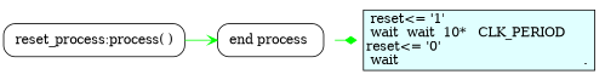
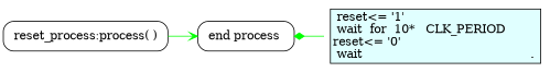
  digraph {
    concentrate=true
    rankdir=LR
    node [shape=box style=rounded]
    edge [color=green]
    n1 [label=< <TABLE BORDER="0" CELLBORDER="0" CELLSPACING="0" CELLPADDING="0" >  <TR><TD BGCOLOR="white"> reset_process:process( ) </TD></TR></TABLE>>]
    n2 [label=< <TABLE BORDER="0" CELLBORDER="0" CELLSPACING="0" CELLPADDING="0" >  <TR><TD BGCOLOR="white"> end process  </TD></TR></TABLE>>]
-   n3 [label=< <TABLE BORDER="0" CELLBORDER="1" CELLSPACING="0" CELLPADDING="2" >  <TR><TD BGCOLOR="lightcyan" > reset&lt;= &#39;1&#39;<BR ALIGN="LEFT"/> wait  wait  10*   CLK_PERIOD<BR ALIGN="LEFT"/>reset&lt;= &#39;0&#39;<BR ALIGN="LEFT"/> wait                                             . </TD></TR></TABLE>> margin=0.1 shape=none style=""]
+   n3 [label=< <TABLE BORDER="0" CELLBORDER="1" CELLSPACING="0" CELLPADDING="2" >  <TR><TD BGCOLOR="lightcyan" > reset&lt;= &#39;1&#39;<BR ALIGN="LEFT"/> wait  for  10*   CLK_PERIOD<BR ALIGN="LEFT"/>reset&lt;= &#39;0&#39;<BR ALIGN="LEFT"/> wait                                             . </TD></TR></TABLE>> margin=0.1 shape=none style=""]
    n1 -> n2 [arrowhead=vee]
-   n2 -> n3 [arrowhead=diamond]
+   n3 -> n2 [arrowhead=diamond]
  }
